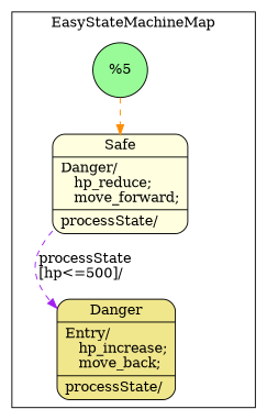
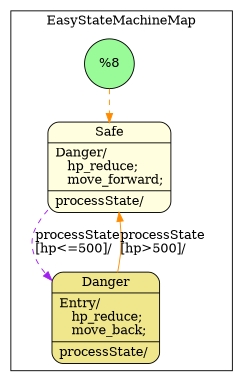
  digraph {
    node [shape=Mrecord style=filled]
    edge [color=darkorange style=dashed]
    n1 [fillcolor=lightyellow label="{Safe|Danger/\l&nbsp;&nbsp;&nbsp;hp_reduce;\l&nbsp;&nbsp;&nbsp;move_forward;\l|processState/\l}" width=1.5]
-   n2 [fillcolor=khaki label="{Danger|Entry/\l&nbsp;&nbsp;&nbsp;hp_increase;\l&nbsp;&nbsp;&nbsp;move_back;\l|processState/\l}" width=1.5]
-   "%5" [fillcolor=palegreen shape=circle width=0.25]
+   n2 [fillcolor=khaki label="{Danger|Entry/\l&nbsp;&nbsp;&nbsp;hp_reduce;\l&nbsp;&nbsp;&nbsp;move_back;\l|processState/\l}" width=1.5]
+   "%5" [fillcolor=palegreen shape=circle width=0.25 label="%8"]
    subgraph cluster_1 {
      label=EasyStateMachineMap
      n1
      n2
      "%5"
    }
    n1 -> n2 [color=purple label="processState\l\[hp<=500\]/\l"]
+   n2 -> n1 [label="processState\l\[hp>500\]/\l" style=solid]
    "%5" -> n1
  }
